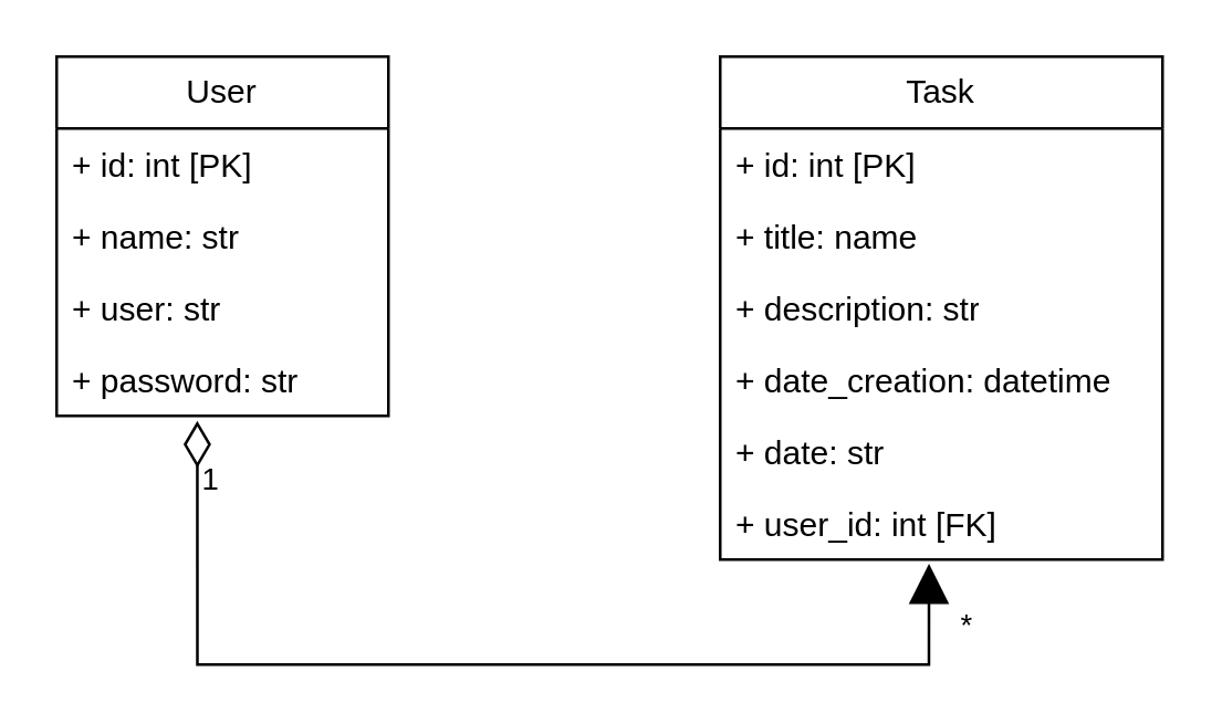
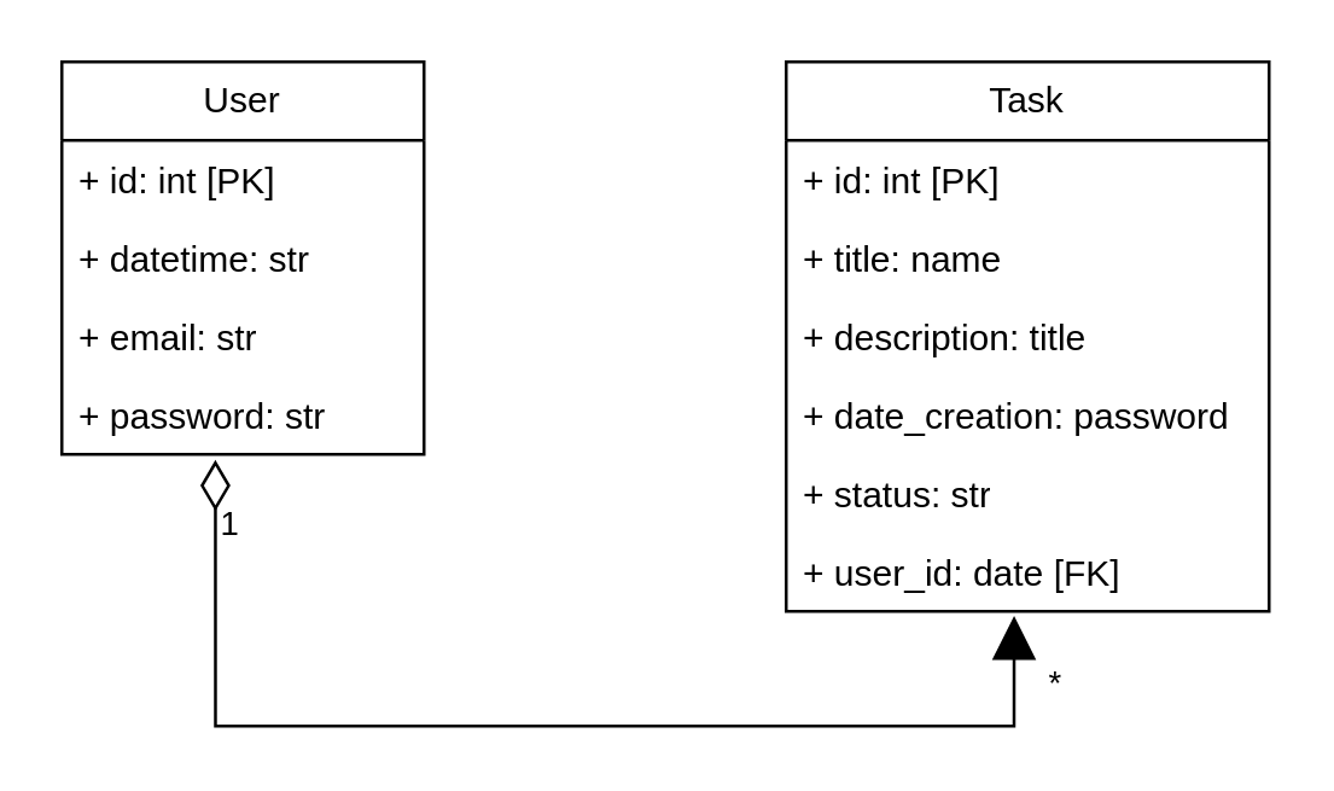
  <mxCell id="0" />
  <mxCell id="1" parent="0" />
  <mxCell id="2" value="User" style="swimlane;fontStyle=0;childLayout=stackLayout;horizontal=1;startSize=26;fillColor=none;horizontalStack=0;resizeParent=1;resizeParentMax=0;resizeLast=0;collapsible=1;marginBottom=0;whiteSpace=wrap;html=1;" vertex="1" parent="1"><mxGeometry x="20" y="20" width="120" height="130" as="geometry" /></mxCell>
  <mxCell id="3" value="+ id: int [PK]" style="text;strokeColor=none;fillColor=none;align=left;verticalAlign=top;spacingLeft=4;spacingRight=4;overflow=hidden;rotatable=0;points=[[0,0.5],[1,0.5]];portConstraint=eastwest;whiteSpace=wrap;html=1;" vertex="1" parent="2"><mxGeometry y="26" width="120" height="26" as="geometry" /></mxCell>
- <mxCell id="4" value="+ name: str&lt;span style=&quot;white-space: pre;&quot;&gt;&#09;&lt;/span&gt;" style="text;strokeColor=none;fillColor=none;align=left;verticalAlign=top;spacingLeft=4;spacingRight=4;overflow=hidden;rotatable=0;points=[[0,0.5],[1,0.5]];portConstraint=eastwest;whiteSpace=wrap;html=1;" vertex="1" parent="2"><mxGeometry y="52" width="120" height="26" as="geometry" /></mxCell>
- <mxCell id="5" value="+ user: str" style="text;strokeColor=none;fillColor=none;align=left;verticalAlign=top;spacingLeft=4;spacingRight=4;overflow=hidden;rotatable=0;points=[[0,0.5],[1,0.5]];portConstraint=eastwest;whiteSpace=wrap;html=1;" vertex="1" parent="2"><mxGeometry y="78" width="120" height="26" as="geometry" /></mxCell>
+ <mxCell id="4" value="+ datetime: str&lt;span style=&quot;white-space: pre;&quot;&gt;&#09;&lt;/span&gt;" style="text;strokeColor=none;fillColor=none;align=left;verticalAlign=top;spacingLeft=4;spacingRight=4;overflow=hidden;rotatable=0;points=[[0,0.5],[1,0.5]];portConstraint=eastwest;whiteSpace=wrap;html=1;" vertex="1" parent="2"><mxGeometry y="52" width="120" height="26" as="geometry" /></mxCell>
+ <mxCell id="5" value="+ email: str" style="text;strokeColor=none;fillColor=none;align=left;verticalAlign=top;spacingLeft=4;spacingRight=4;overflow=hidden;rotatable=0;points=[[0,0.5],[1,0.5]];portConstraint=eastwest;whiteSpace=wrap;html=1;" vertex="1" parent="2"><mxGeometry y="78" width="120" height="26" as="geometry" /></mxCell>
  <mxCell id="6" value="+ password: str" style="text;strokeColor=none;fillColor=none;align=left;verticalAlign=top;spacingLeft=4;spacingRight=4;overflow=hidden;rotatable=0;points=[[0,0.5],[1,0.5]];portConstraint=eastwest;whiteSpace=wrap;html=1;" vertex="1" parent="2"><mxGeometry y="104" width="120" height="26" as="geometry" /></mxCell>
  <mxCell id="7" value="Task" style="swimlane;fontStyle=0;childLayout=stackLayout;horizontal=1;startSize=26;fillColor=none;horizontalStack=0;resizeParent=1;resizeParentMax=0;resizeLast=0;collapsible=1;marginBottom=0;whiteSpace=wrap;html=1;" vertex="1" parent="1"><mxGeometry x="260" y="20" width="160" height="182" as="geometry" /></mxCell>
  <mxCell id="8" value="+ id: int [PK]" style="text;strokeColor=none;fillColor=none;align=left;verticalAlign=top;spacingLeft=4;spacingRight=4;overflow=hidden;rotatable=0;points=[[0,0.5],[1,0.5]];portConstraint=eastwest;whiteSpace=wrap;html=1;" vertex="1" parent="7"><mxGeometry y="26" width="160" height="26" as="geometry" /></mxCell>
  <mxCell id="9" value="+ title: name" style="text;strokeColor=none;fillColor=none;align=left;verticalAlign=top;spacingLeft=4;spacingRight=4;overflow=hidden;rotatable=0;points=[[0,0.5],[1,0.5]];portConstraint=eastwest;whiteSpace=wrap;html=1;" vertex="1" parent="7"><mxGeometry y="52" width="160" height="26" as="geometry" /></mxCell>
- <mxCell id="10" value="+ description: str" style="text;strokeColor=none;fillColor=none;align=left;verticalAlign=top;spacingLeft=4;spacingRight=4;overflow=hidden;rotatable=0;points=[[0,0.5],[1,0.5]];portConstraint=eastwest;whiteSpace=wrap;html=1;" vertex="1" parent="7"><mxGeometry y="78" width="160" height="26" as="geometry" /></mxCell>
- <mxCell id="11" value="+ date_creation: datetime" style="text;strokeColor=none;fillColor=none;align=left;verticalAlign=top;spacingLeft=4;spacingRight=4;overflow=hidden;rotatable=0;points=[[0,0.5],[1,0.5]];portConstraint=eastwest;whiteSpace=wrap;html=1;" vertex="1" parent="7"><mxGeometry y="104" width="160" height="26" as="geometry" /></mxCell>
- <mxCell id="12" value="+ date: str" style="text;strokeColor=none;fillColor=none;align=left;verticalAlign=top;spacingLeft=4;spacingRight=4;overflow=hidden;rotatable=0;points=[[0,0.5],[1,0.5]];portConstraint=eastwest;whiteSpace=wrap;html=1;" vertex="1" parent="7"><mxGeometry y="130" width="160" height="26" as="geometry" /></mxCell>
- <mxCell id="13" value="+ user_id: int [FK]" style="text;strokeColor=none;fillColor=none;align=left;verticalAlign=top;spacingLeft=4;spacingRight=4;overflow=hidden;rotatable=0;points=[[0,0.5],[1,0.5]];portConstraint=eastwest;whiteSpace=wrap;html=1;" vertex="1" parent="7"><mxGeometry y="156" width="160" height="26" as="geometry" /></mxCell>
+ <mxCell id="10" value="+ description: title" style="text;strokeColor=none;fillColor=none;align=left;verticalAlign=top;spacingLeft=4;spacingRight=4;overflow=hidden;rotatable=0;points=[[0,0.5],[1,0.5]];portConstraint=eastwest;whiteSpace=wrap;html=1;" vertex="1" parent="7"><mxGeometry y="78" width="160" height="26" as="geometry" /></mxCell>
+ <mxCell id="11" value="+ date_creation: password" style="text;strokeColor=none;fillColor=none;align=left;verticalAlign=top;spacingLeft=4;spacingRight=4;overflow=hidden;rotatable=0;points=[[0,0.5],[1,0.5]];portConstraint=eastwest;whiteSpace=wrap;html=1;" vertex="1" parent="7"><mxGeometry y="104" width="160" height="26" as="geometry" /></mxCell>
+ <mxCell id="12" value="+ status: str" style="text;strokeColor=none;fillColor=none;align=left;verticalAlign=top;spacingLeft=4;spacingRight=4;overflow=hidden;rotatable=0;points=[[0,0.5],[1,0.5]];portConstraint=eastwest;whiteSpace=wrap;html=1;" vertex="1" parent="7"><mxGeometry y="130" width="160" height="26" as="geometry" /></mxCell>
+ <mxCell id="13" value="+ user_id: date [FK]" style="text;strokeColor=none;fillColor=none;align=left;verticalAlign=top;spacingLeft=4;spacingRight=4;overflow=hidden;rotatable=0;points=[[0,0.5],[1,0.5]];portConstraint=eastwest;whiteSpace=wrap;html=1;" vertex="1" parent="7"><mxGeometry y="156" width="160" height="26" as="geometry" /></mxCell>
  <mxCell id="14" value="1" style="endArrow=block;html=1;endSize=12;startArrow=diamondThin;startSize=14;startFill=0;edgeStyle=orthogonalEdgeStyle;align=left;verticalAlign=bottom;rounded=0;exitX=0.424;exitY=1.071;exitDx=0;exitDy=0;exitPerimeter=0;entryX=0.472;entryY=1.058;entryDx=0;entryDy=0;entryPerimeter=0;" edge="1" parent="1" source="6" target="13"><mxGeometry x="-0.848" relative="1" as="geometry"><mxPoint x="90" y="220" as="sourcePoint" /><mxPoint x="250" y="220" as="targetPoint" /><Array as="points"><mxPoint x="71" y="240" /><mxPoint x="336" y="240" /><mxPoint x="336" y="204" /></Array><mxPoint as="offset" /></mxGeometry></mxCell>
  <mxCell id="15" value="*" style="edgeLabel;html=1;align=center;verticalAlign=middle;resizable=0;points=[];" vertex="1" connectable="0" parent="14"><mxGeometry x="0.887" y="1" relative="1" as="geometry"><mxPoint x="14" as="offset" /></mxGeometry></mxCell>
